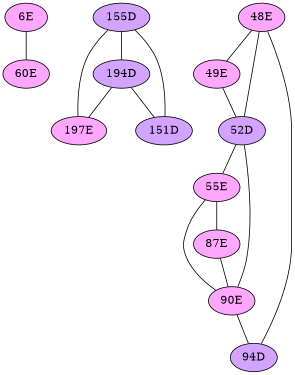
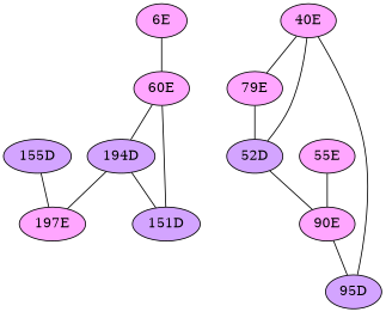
  graph {
    node [fillcolor="#FFA6FF" style=radial]
    edge [penwidth=1]
    n1 [label="60E"]
    "6E"
    "155D" [fillcolor="#D3A4FF"]
    "194D" [fillcolor="#D3A4FF"]
    n5 [label="197E"]
    "151D" [fillcolor="#D3A4FF"]
-   "48E"
-   "49E"
+   "48E" [label="40E"]
+   "49E" [label="79E"]
    "52D" [fillcolor="#D3A4FF"]
-   "94D" [fillcolor="#D3A4FF"]
+   "94D" [fillcolor="#D3A4FF" label="95D"]
    "55E"
    "90E"
-   "87E"
    "6E" -- n1
-   "155D" -- "194D"
+   n1 -- "194D"
    "155D" -- n5
-   "155D" -- "151D"
+   n1 -- "151D"
    "194D" -- n5
    "194D" -- "151D"
    "48E" -- "49E"
    "48E" -- "52D"
    "48E" -- "94D"
    "49E" -- "52D"
-   "52D" -- "55E"
    "52D" -- "90E"
    "55E" -- "90E"
-   "55E" -- "87E"
    "90E" -- "94D"
-   "87E" -- "90E"
  }
